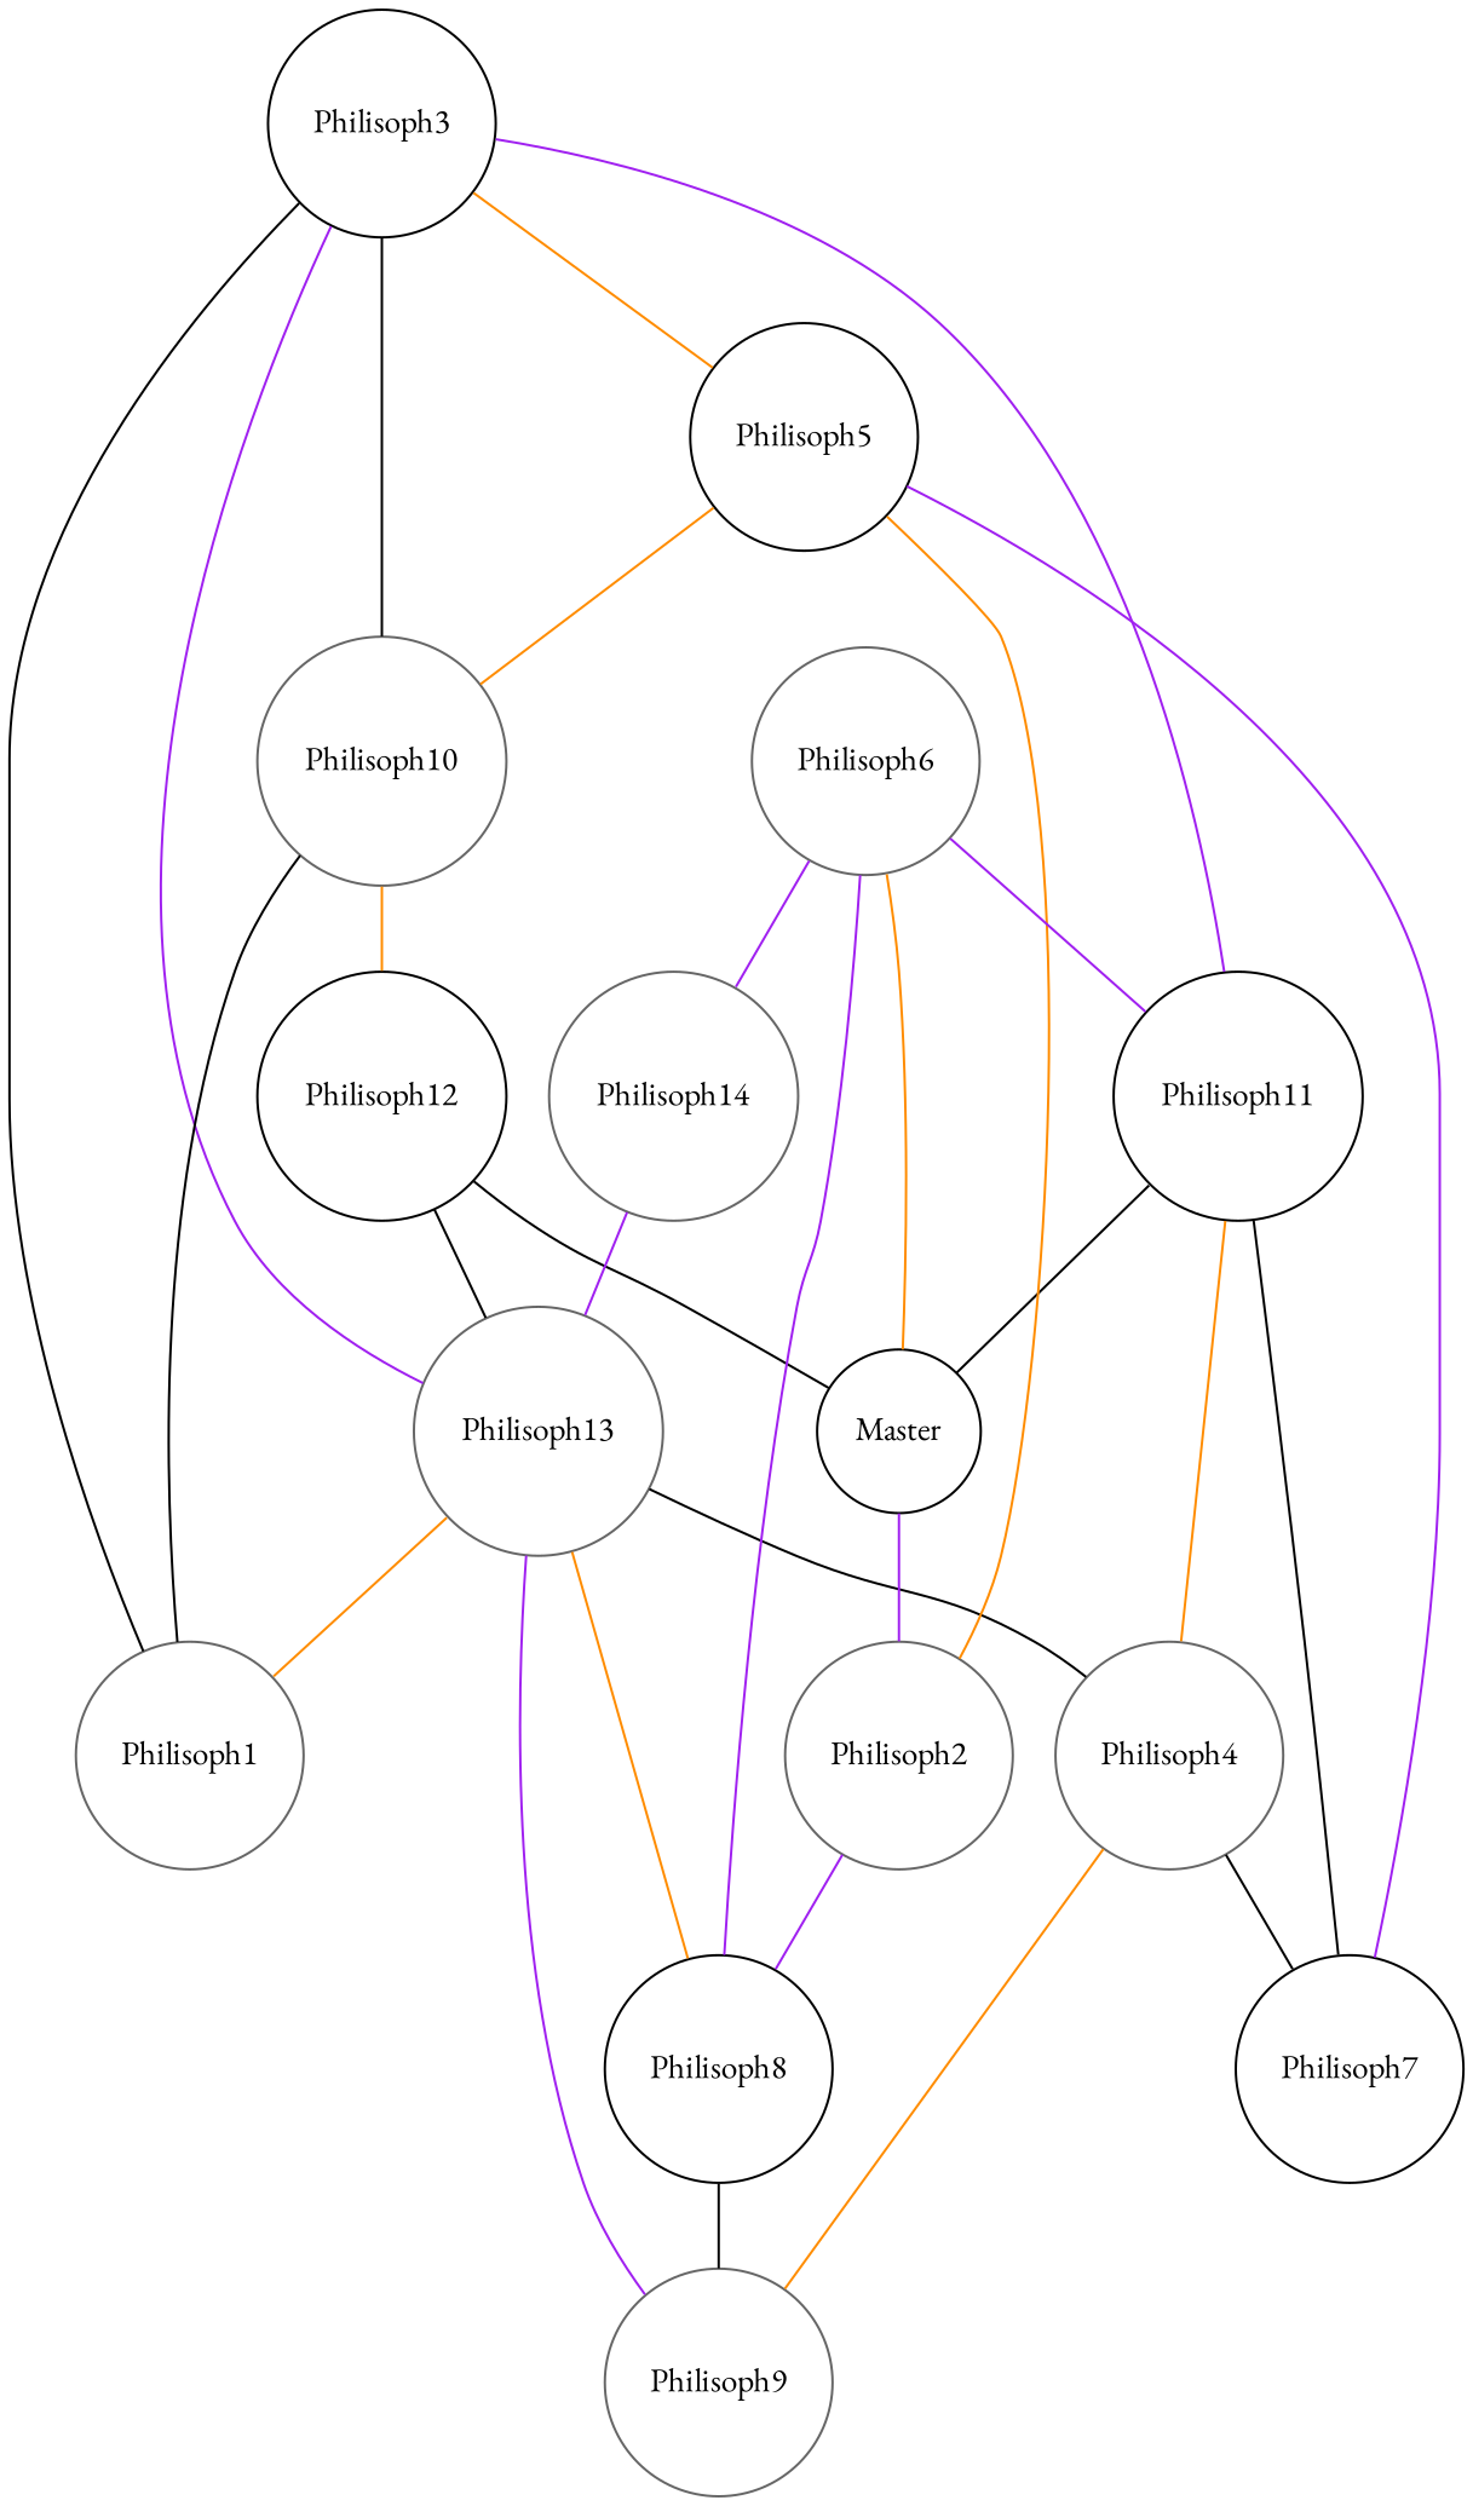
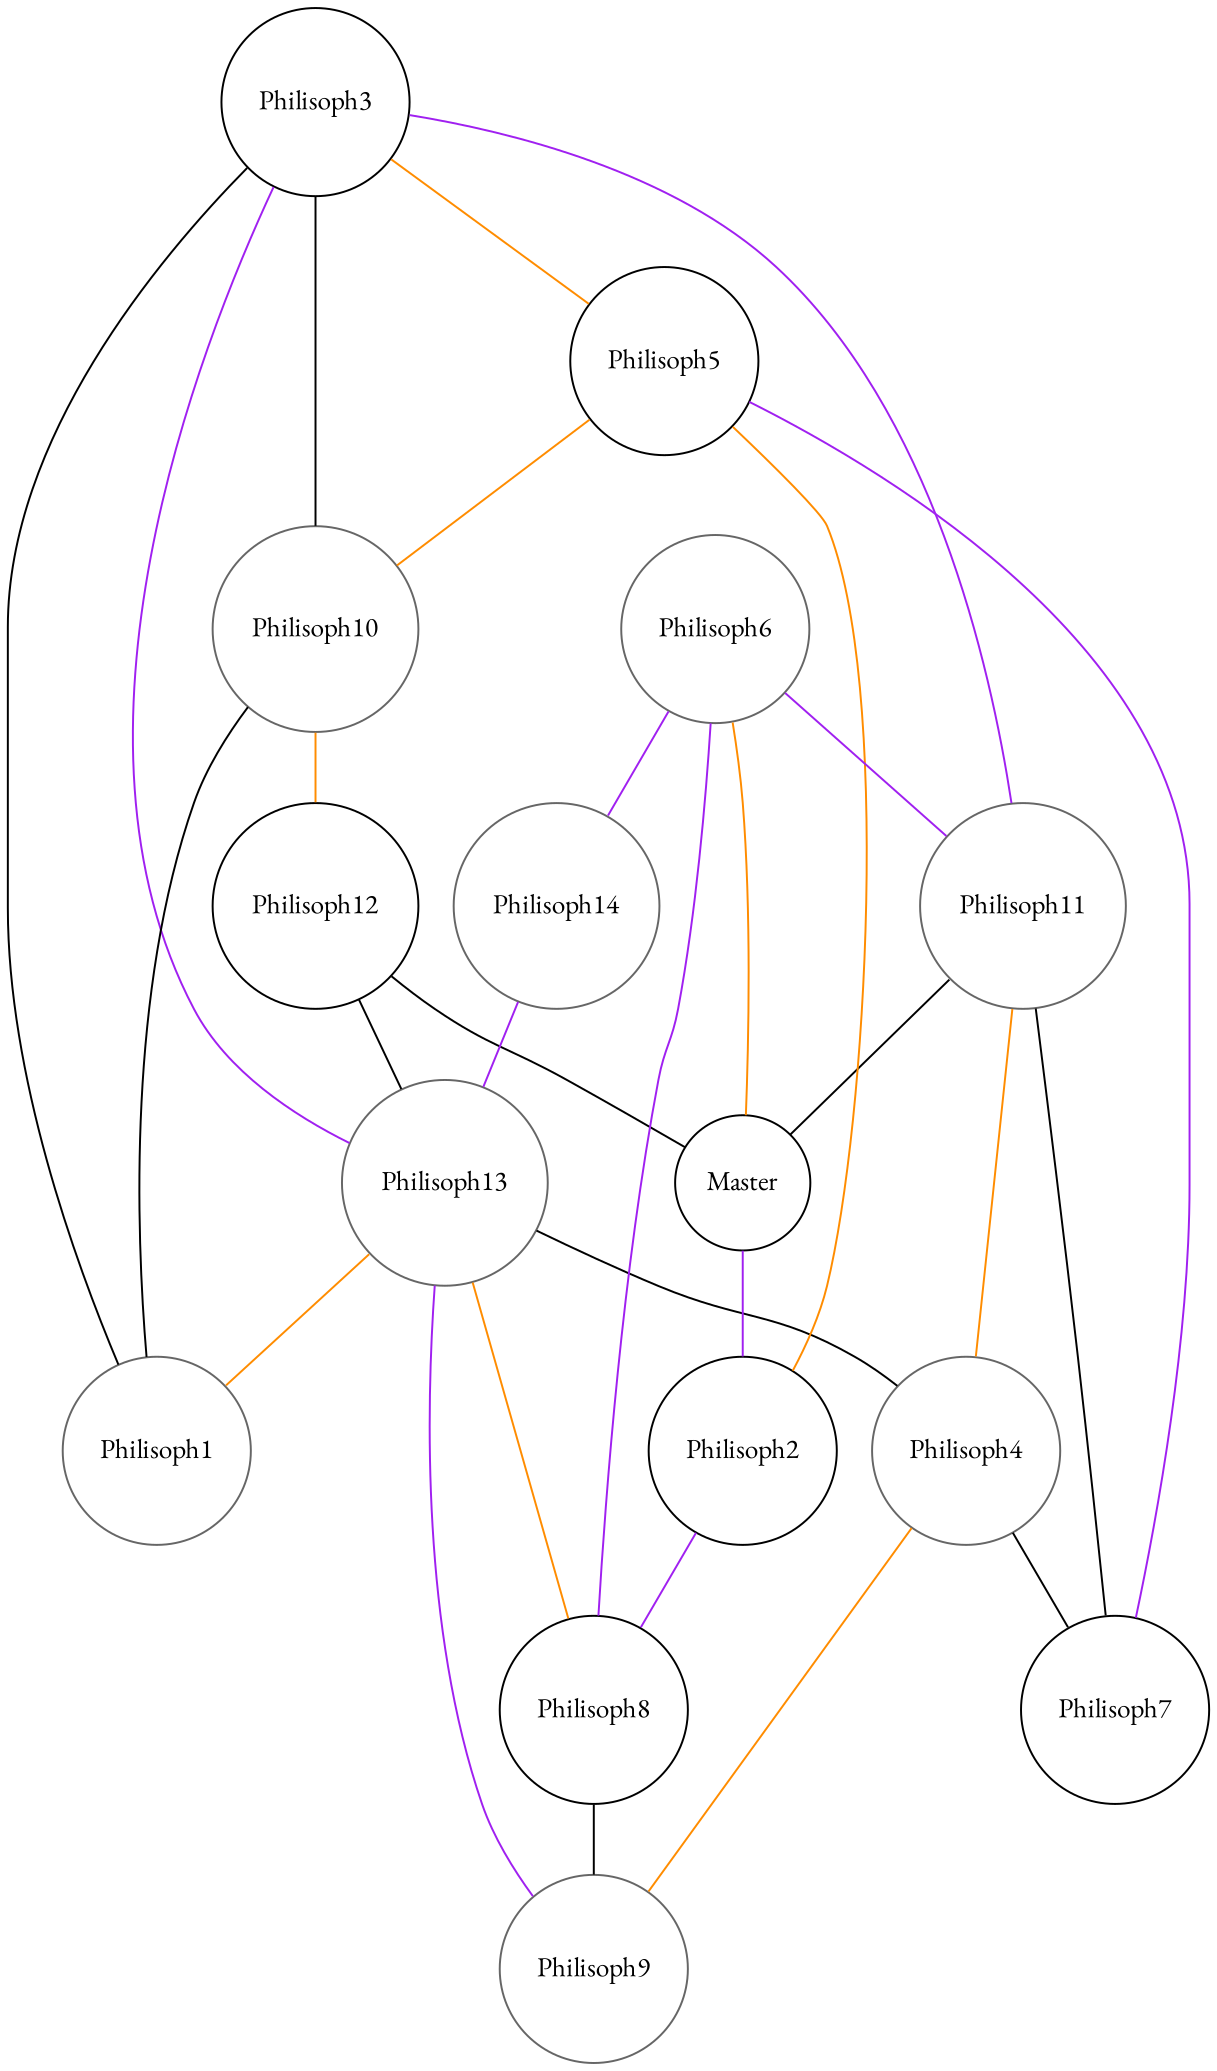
  graph {
    fontname="EB Garamond"
    rankdir=UD
    node [color=gray40 fontname="EB Garamond" shape=circle]
    edge [color=black fontname="EB Garamond"]
    Philisoph1
    Philisoph3 [color=black]
    Philisoph13
    Philisoph10
-   Philisoph11 [color=black]
+   Philisoph11
    Philisoph5 [color=black]
    Philisoph8 [color=black]
    Philisoph4
    Philisoph9
    Philisoph12 [color=black]
    Master [color=black]
    Philisoph7 [color=black]
-   Philisoph2
+   Philisoph2 [color=black]
    Philisoph6
    Philisoph14
    Philisoph3 -- Philisoph1
    Philisoph3 -- Philisoph13 [color=purple]
    Philisoph3 -- Philisoph10
    Philisoph3 -- Philisoph11 [color=purple]
    Philisoph3 -- Philisoph5 [color=darkorange]
    Philisoph13 -- Philisoph1 [color=darkorange]
    Philisoph13 -- Philisoph8 [color=darkorange]
    Philisoph13 -- Philisoph4
    Philisoph13 -- Philisoph9 [color=purple]
    Philisoph10 -- Philisoph1
    Philisoph10 -- Philisoph12 [color=darkorange]
    Philisoph11 -- Philisoph4 [color=darkorange]
    Philisoph11 -- Master
    Philisoph11 -- Philisoph7
    Philisoph5 -- Philisoph10 [color=darkorange]
    Philisoph5 -- Philisoph7 [color=purple]
    Philisoph5 -- Philisoph2 [color=darkorange]
    Philisoph8 -- Philisoph9
    Philisoph4 -- Philisoph9 [color=darkorange]
    Philisoph4 -- Philisoph7
    Philisoph12 -- Philisoph13
    Philisoph12 -- Master
    Master -- Philisoph2 [color=purple]
    Philisoph2 -- Philisoph8 [color=purple]
    Philisoph6 -- Philisoph11 [color=purple]
    Philisoph6 -- Philisoph8 [color=purple]
    Philisoph6 -- Master [color=darkorange]
    Philisoph6 -- Philisoph14 [color=purple]
    Philisoph14 -- Philisoph13 [color=purple]
  }
